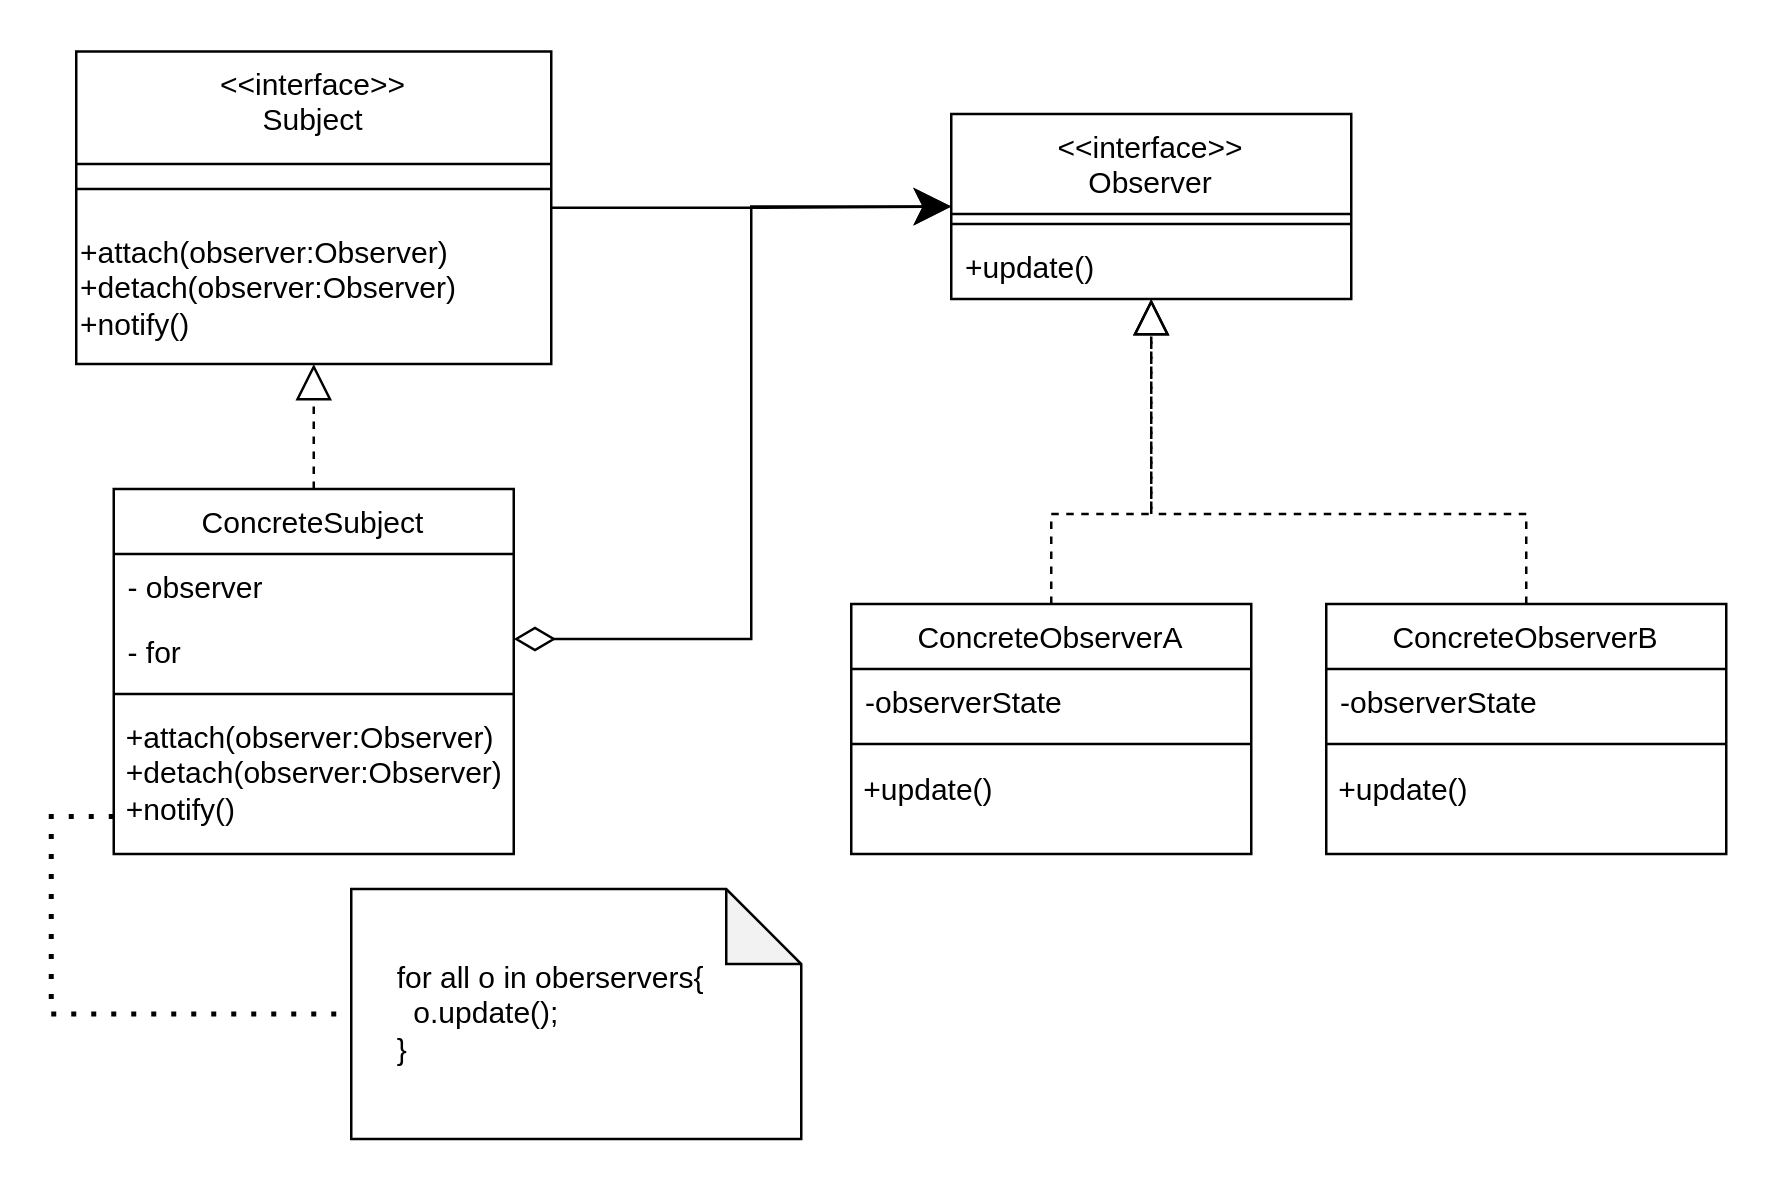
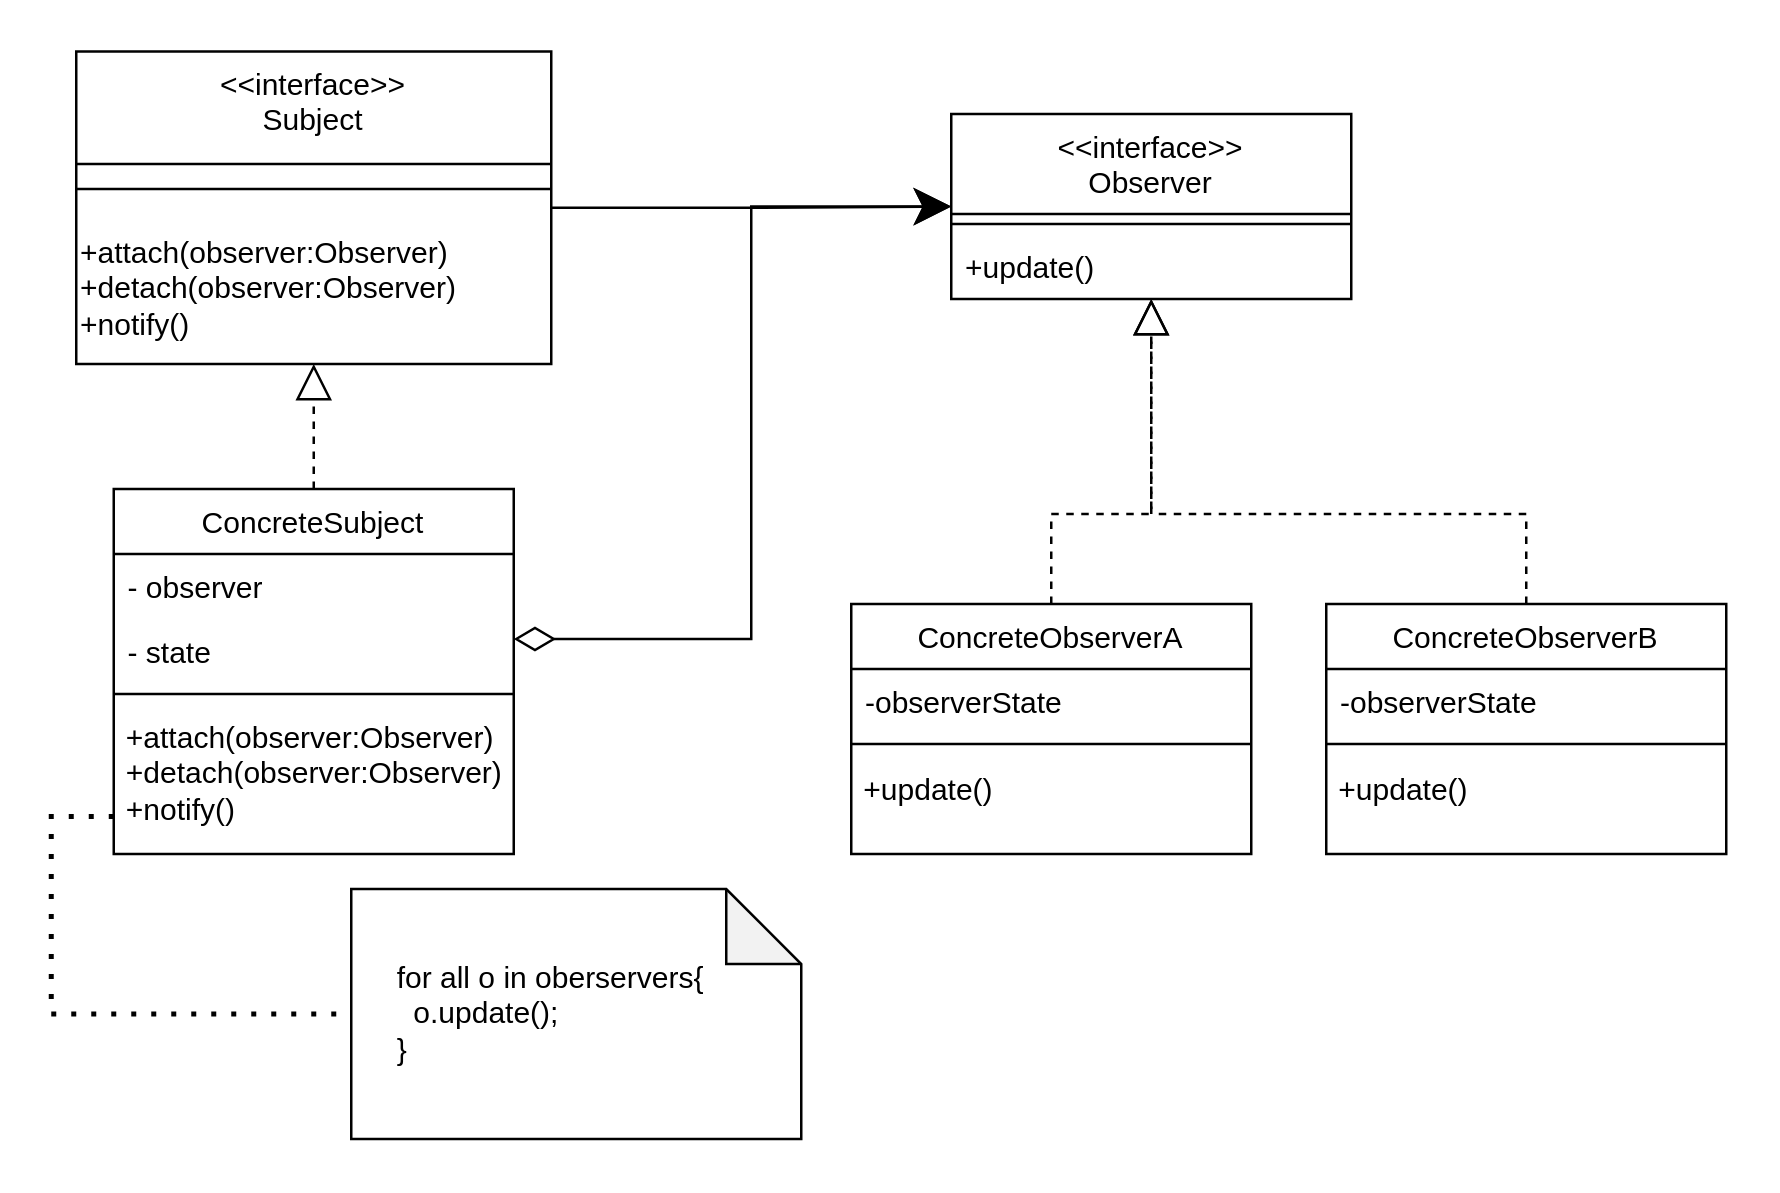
  <mxCell id="0" />
  <mxCell id="1" parent="0" />
  <mxCell id="2" value="&lt;&lt;interface&gt;&gt;&#10;Subject" style="swimlane;fontStyle=0;align=center;verticalAlign=top;childLayout=stackLayout;horizontal=1;startSize=45;horizontalStack=0;resizeParent=1;resizeLast=0;collapsible=1;marginBottom=0;rounded=0;shadow=0;strokeWidth=1;" parent="1" vertex="1"><mxGeometry x="30" y="20" width="190" height="125" as="geometry"><mxRectangle x="230" y="140" width="160" height="26" as="alternateBounds" /></mxGeometry></mxCell>
  <mxCell id="3" value="" style="line;html=1;strokeWidth=1;align=left;verticalAlign=middle;spacingTop=-1;spacingLeft=3;spacingRight=3;rotatable=0;labelPosition=right;points=[];portConstraint=eastwest;" parent="2" vertex="1"><mxGeometry y="45" width="190" height="20" as="geometry" /></mxCell>
  <mxCell id="4" value="&lt;div style=&quot;&quot;&gt;&lt;span style=&quot;background-color: initial;&quot;&gt;+attach(observer:Observer)&lt;/span&gt;&lt;/div&gt;&lt;div style=&quot;&quot;&gt;+detach(observer:Observer)&lt;br&gt;&lt;/div&gt;&lt;div style=&quot;&quot;&gt;+notify()&lt;br&gt;&lt;/div&gt;" style="text;html=1;align=left;verticalAlign=middle;whiteSpace=wrap;rounded=0;" parent="2" vertex="1"><mxGeometry y="65" width="190" height="60" as="geometry" /></mxCell>
  <mxCell id="5" style="edgeStyle=orthogonalEdgeStyle;rounded=0;orthogonalLoop=1;jettySize=auto;html=1;endArrow=classic;endFill=1;startArrow=diamondThin;startFill=0;strokeWidth=1;endSize=12;startSize=14;" parent="1" source="6" target="15" edge="1"><mxGeometry relative="1" as="geometry"><Array as="points"><mxPoint x="300" y="255" /><mxPoint x="300" y="82" /></Array></mxGeometry></mxCell>
  <mxCell id="6" value="ConcreteSubject" style="swimlane;fontStyle=0;align=center;verticalAlign=top;childLayout=stackLayout;horizontal=1;startSize=26;horizontalStack=0;resizeParent=1;resizeLast=0;collapsible=1;marginBottom=0;rounded=0;shadow=0;strokeWidth=1;" parent="1" vertex="1"><mxGeometry x="45" y="195" width="160" height="146" as="geometry"><mxRectangle x="130" y="380" width="160" height="26" as="alternateBounds" /></mxGeometry></mxCell>
  <mxCell id="7" value="- observer" style="text;align=left;verticalAlign=top;spacingLeft=4;spacingRight=4;overflow=hidden;rotatable=0;points=[[0,0.5],[1,0.5]];portConstraint=eastwest;" parent="6" vertex="1"><mxGeometry y="26" width="160" height="26" as="geometry" /></mxCell>
- <mxCell id="8" value="- for" style="text;align=left;verticalAlign=top;spacingLeft=4;spacingRight=4;overflow=hidden;rotatable=0;points=[[0,0.5],[1,0.5]];portConstraint=eastwest;" parent="6" vertex="1"><mxGeometry y="52" width="160" height="26" as="geometry" /></mxCell>
+ <mxCell id="8" value="- state" style="text;align=left;verticalAlign=top;spacingLeft=4;spacingRight=4;overflow=hidden;rotatable=0;points=[[0,0.5],[1,0.5]];portConstraint=eastwest;" parent="6" vertex="1"><mxGeometry y="52" width="160" height="26" as="geometry" /></mxCell>
  <mxCell id="9" value="" style="line;html=1;strokeWidth=1;align=left;verticalAlign=middle;spacingTop=-1;spacingLeft=3;spacingRight=3;rotatable=0;labelPosition=right;points=[];portConstraint=eastwest;" parent="6" vertex="1"><mxGeometry y="78" width="160" height="8" as="geometry" /></mxCell>
  <mxCell id="10" value="&lt;div style=&quot;&quot;&gt;&lt;span style=&quot;background-color: initial;&quot;&gt;&amp;nbsp;+attach(observer:Observer)&lt;/span&gt;&lt;/div&gt;&lt;div style=&quot;&quot;&gt;&amp;nbsp;+detach(observer:Observer)&lt;br&gt;&lt;/div&gt;&lt;div style=&quot;&quot;&gt;&amp;nbsp;+notify()&lt;br&gt;&lt;/div&gt;" style="text;html=1;align=left;verticalAlign=top;whiteSpace=wrap;rounded=0;" parent="6" vertex="1"><mxGeometry y="86" width="160" height="60" as="geometry" /></mxCell>
  <mxCell id="11" value="ConcreteObserverA" style="swimlane;fontStyle=0;align=center;verticalAlign=top;childLayout=stackLayout;horizontal=1;startSize=26;horizontalStack=0;resizeParent=1;resizeLast=0;collapsible=1;marginBottom=0;rounded=0;shadow=0;strokeWidth=1;" parent="1" vertex="1"><mxGeometry x="340" y="241" width="160" height="100" as="geometry"><mxRectangle x="340" y="380" width="170" height="26" as="alternateBounds" /></mxGeometry></mxCell>
  <mxCell id="12" value="-observerState" style="text;align=left;verticalAlign=top;spacingLeft=4;spacingRight=4;overflow=hidden;rotatable=0;points=[[0,0.5],[1,0.5]];portConstraint=eastwest;" parent="11" vertex="1"><mxGeometry y="26" width="160" height="26" as="geometry" /></mxCell>
  <mxCell id="13" value="" style="line;html=1;strokeWidth=1;align=left;verticalAlign=middle;spacingTop=-1;spacingLeft=3;spacingRight=3;rotatable=0;labelPosition=right;points=[];portConstraint=eastwest;" parent="11" vertex="1"><mxGeometry y="52" width="160" height="8" as="geometry" /></mxCell>
  <mxCell id="14" value="&amp;nbsp;+update()" style="text;html=1;align=left;verticalAlign=middle;resizable=0;points=[];autosize=1;strokeColor=none;fillColor=none;" parent="11" vertex="1"><mxGeometry y="60" width="160" height="30" as="geometry" /></mxCell>
  <mxCell id="15" value="&lt;&lt;interface&gt;&gt;&#10;Observer" style="swimlane;fontStyle=0;align=center;verticalAlign=middle;childLayout=stackLayout;horizontal=1;startSize=40;horizontalStack=0;resizeParent=1;resizeLast=0;collapsible=1;marginBottom=0;rounded=0;shadow=0;strokeWidth=1;" parent="1" vertex="1"><mxGeometry x="380" y="45" width="160" height="74" as="geometry"><mxRectangle x="550" y="140" width="160" height="26" as="alternateBounds" /></mxGeometry></mxCell>
  <mxCell id="16" value="" style="line;html=1;strokeWidth=1;align=left;verticalAlign=middle;spacingTop=-1;spacingLeft=3;spacingRight=3;rotatable=1;labelPosition=right;points=[];portConstraint=eastwest;movable=1;resizable=1;deletable=1;editable=1;locked=0;connectable=1;" parent="15" vertex="1"><mxGeometry y="40" width="160" height="8" as="geometry" /></mxCell>
  <mxCell id="17" value="+update()" style="text;align=left;verticalAlign=top;spacingLeft=4;spacingRight=4;overflow=hidden;rotatable=1;points=[[0,0.5],[1,0.5]];portConstraint=eastwest;movable=1;resizable=1;deletable=1;editable=1;locked=0;connectable=1;" parent="15" vertex="1"><mxGeometry y="48" width="160" height="26" as="geometry" /></mxCell>
  <mxCell id="18" value="ConcreteObserverB" style="swimlane;fontStyle=0;align=center;verticalAlign=top;childLayout=stackLayout;horizontal=1;startSize=26;horizontalStack=0;resizeParent=1;resizeLast=0;collapsible=1;marginBottom=0;rounded=0;shadow=0;strokeWidth=1;" parent="1" vertex="1"><mxGeometry x="530" y="241" width="160" height="100" as="geometry"><mxRectangle x="340" y="380" width="170" height="26" as="alternateBounds" /></mxGeometry></mxCell>
  <mxCell id="19" value="-observerState" style="text;align=left;verticalAlign=top;spacingLeft=4;spacingRight=4;overflow=hidden;rotatable=0;points=[[0,0.5],[1,0.5]];portConstraint=eastwest;" parent="18" vertex="1"><mxGeometry y="26" width="160" height="26" as="geometry" /></mxCell>
  <mxCell id="20" value="" style="line;html=1;strokeWidth=1;align=left;verticalAlign=middle;spacingTop=-1;spacingLeft=3;spacingRight=3;rotatable=0;labelPosition=right;points=[];portConstraint=eastwest;" parent="18" vertex="1"><mxGeometry y="52" width="160" height="8" as="geometry" /></mxCell>
  <mxCell id="21" value="&amp;nbsp;+update()" style="text;html=1;align=left;verticalAlign=middle;resizable=0;points=[];autosize=1;strokeColor=none;fillColor=none;" parent="18" vertex="1"><mxGeometry y="60" width="160" height="30" as="geometry" /></mxCell>
  <mxCell id="22" value="&amp;nbsp; &amp;nbsp; &amp;nbsp;for all o in oberservers{&amp;nbsp; &amp;nbsp; &amp;nbsp; &amp;nbsp; &amp;nbsp; &amp;nbsp; &amp;nbsp; &amp;nbsp; &amp;nbsp; &amp;nbsp;o.update();&lt;br&gt;&amp;nbsp; &amp;nbsp; &amp;nbsp;}" style="shape=note;whiteSpace=wrap;html=1;backgroundOutline=1;darkOpacity=0.05;align=left;" parent="1" vertex="1"><mxGeometry x="140" y="355" width="180" height="100" as="geometry" /></mxCell>
  <mxCell id="23" value="" style="endArrow=none;dashed=1;html=1;dashPattern=1 3;strokeWidth=2;rounded=0;exitX=0;exitY=0.75;exitDx=0;exitDy=0;" parent="1" source="10" target="22" edge="1"><mxGeometry width="50" height="50" relative="1" as="geometry"><mxPoint x="30" y="285" as="sourcePoint" /><mxPoint x="0" y="-25" as="targetPoint" /><Array as="points"><mxPoint x="20" y="326" /><mxPoint x="20" y="405" /></Array></mxGeometry></mxCell>
  <mxCell id="24" value="" style="endArrow=block;dashed=1;endFill=0;endSize=12;html=1;rounded=0;" parent="1" source="6" target="2" edge="1"><mxGeometry width="160" relative="1" as="geometry"><mxPoint x="119.62" y="225" as="sourcePoint" /><mxPoint x="119.62" y="135" as="targetPoint" /></mxGeometry></mxCell>
  <mxCell id="25" value="" style="endArrow=block;dashed=1;endFill=0;endSize=12;html=1;rounded=0;" parent="1" source="11" target="15" edge="1"><mxGeometry width="160" relative="1" as="geometry"><mxPoint x="310" y="245" as="sourcePoint" /><mxPoint x="530" y="105" as="targetPoint" /><Array as="points"><mxPoint x="420" y="205" /><mxPoint x="460" y="205" /></Array></mxGeometry></mxCell>
  <mxCell id="26" value="" style="endArrow=block;dashed=1;endFill=0;endSize=12;html=1;rounded=0;" parent="1" source="18" target="15" edge="1"><mxGeometry width="160" relative="1" as="geometry"><mxPoint x="640" y="245" as="sourcePoint" /><mxPoint x="530" y="105" as="targetPoint" /><Array as="points"><mxPoint x="610" y="205" /><mxPoint x="460" y="205" /></Array></mxGeometry></mxCell>
  <mxCell id="27" value="" style="endArrow=classic;html=1;endSize=12;startArrow=none;startSize=14;startFill=0;edgeStyle=orthogonalEdgeStyle;align=left;verticalAlign=bottom;rounded=0;endFill=1;" parent="1" source="2" target="15" edge="1"><mxGeometry x="-1" y="3" relative="1" as="geometry"><mxPoint x="230" y="75" as="sourcePoint" /><mxPoint x="450" y="75" as="targetPoint" /></mxGeometry></mxCell>
